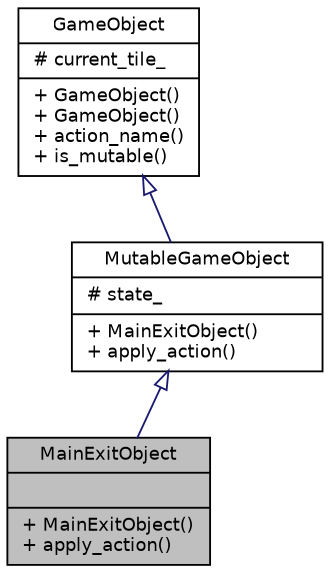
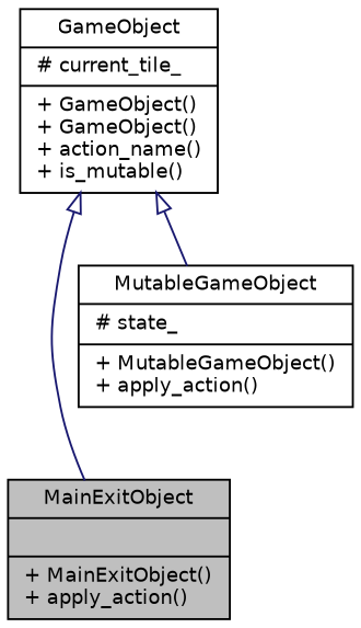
  digraph {
    node [color=black fillcolor=white fontname=Helvetica fontsize=10 shape=record style=filled]
    edge [arrowtail=onormal color=midnightblue dir=back fontname=Helvetica fontsize=10 labelfontname=Helvetica labelfontsize=10 style=solid]
    n1 [fillcolor=grey75 fontcolor=black height=0.2 label="{MainExitObject\n||+ MainExitObject()\l+ apply_action()\l}" width=0.4]
-   n2 [height=0.2 label="{MutableGameObject\n|# state_\l|+ MainExitObject()\l+ apply_action()\l}" width=0.4]
+   n2 [height=0.2 label="{MutableGameObject\n|# state_\l|+ MutableGameObject()\l+ apply_action()\l}" width=0.4]
    n3 [height=0.2 label="{GameObject\n|# current_tile_\l|+ GameObject()\l+ GameObject()\l+ action_name()\l+ is_mutable()\l}" width=0.4]
-   n2 -> n1
+   n3 -> n1
    n3 -> n2
  }
